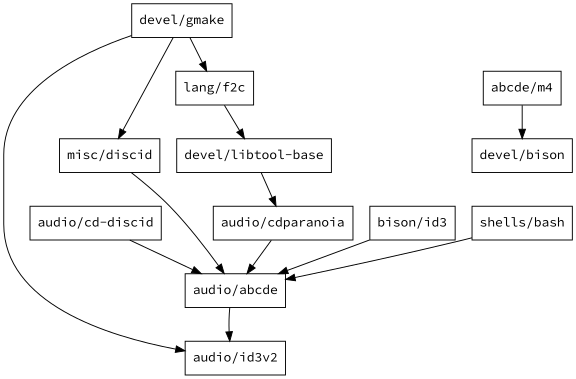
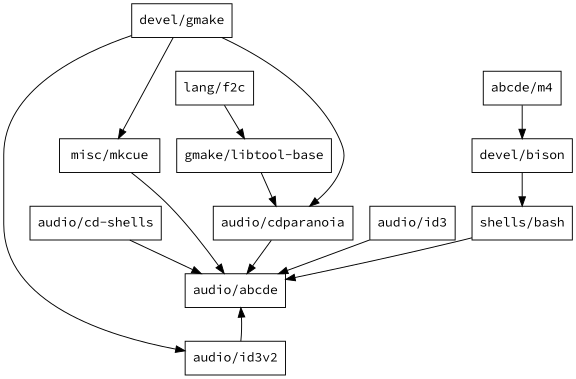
  digraph {
    fontname="Source Code Pro"
    node [fontface=Arial fontname="Source Code Pro" fontsize=14 shape=box]
    edge [fontname="Source Code Pro" fontsize=14]
-   "audio/cd-discid"
+   "audio/cd-discid" [label="audio/cd-shells"]
    "audio/abcde"
    "audio/cdparanoia"
    "audio/id3v2"
-   "audio/id3" [label="bison/id3"]
-   "misc/mkcue" [label="misc/discid"]
+   "audio/id3"
+   "misc/mkcue"
    "shells/bash"
-   "devel/libtool-base"
+   "devel/libtool-base" [label="gmake/libtool-base"]
    "devel/gmake"
    n10 [label="abcde/m4"]
    "devel/bison"
    "lang/f2c"
    "audio/cd-discid" -> "audio/abcde"
    "audio/cdparanoia" -> "audio/abcde"
-   "audio/abcde" -> "audio/id3v2"
+   "audio/id3v2" -> "audio/abcde"
    "audio/id3" -> "audio/abcde"
    "misc/mkcue" -> "audio/abcde"
    "shells/bash" -> "audio/abcde"
    "devel/libtool-base" -> "audio/cdparanoia"
-   "devel/gmake" -> "lang/f2c"
+   "devel/gmake" -> "audio/cdparanoia"
    "devel/gmake" -> "audio/id3v2"
    "devel/gmake" -> "misc/mkcue"
    n10 -> "devel/bison"
+   "devel/bison" -> "shells/bash"
    "lang/f2c" -> "devel/libtool-base"
  }
